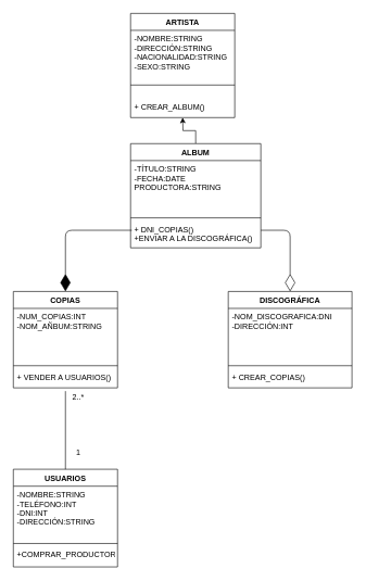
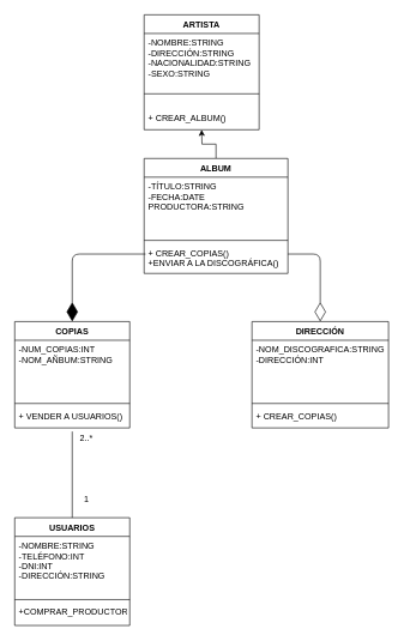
  <mxCell id="0" />
  <mxCell id="1" parent="0" />
  <mxCell id="2" value="ARTISTA" style="swimlane;fontStyle=1;align=center;verticalAlign=top;childLayout=stackLayout;horizontal=1;startSize=26;horizontalStack=0;resizeParent=1;resizeParentMax=0;resizeLast=0;collapsible=1;marginBottom=0;" vertex="1" parent="1"><mxGeometry x="200" y="20" width="160" height="160" as="geometry"><mxRectangle x="450" y="240" width="100" height="26" as="alternateBounds" /></mxGeometry></mxCell>
  <mxCell id="3" value="-NOMBRE:STRING&#10;-DIRECCIÓN:STRING&#10;-NACIONALIDAD:STRING&#10;-SEXO:STRING&#10;&#10;" style="text;strokeColor=none;fillColor=none;align=left;verticalAlign=top;spacingLeft=4;spacingRight=4;overflow=hidden;rotatable=0;points=[[0,0.5],[1,0.5]];portConstraint=eastwest;" vertex="1" parent="2"><mxGeometry y="26" width="160" height="64" as="geometry" /></mxCell>
  <mxCell id="4" value="" style="line;strokeWidth=1;fillColor=none;align=left;verticalAlign=middle;spacingTop=-1;spacingLeft=3;spacingRight=3;rotatable=0;labelPosition=right;points=[];portConstraint=eastwest;" vertex="1" parent="2"><mxGeometry y="90" width="160" height="40" as="geometry" /></mxCell>
  <mxCell id="5" value="+ CREAR_ALBUM()" style="text;strokeColor=none;fillColor=none;align=left;verticalAlign=top;spacingLeft=4;spacingRight=4;overflow=hidden;rotatable=0;points=[[0,0.5],[1,0.5]];portConstraint=eastwest;" vertex="1" parent="2"><mxGeometry y="130" width="160" height="30" as="geometry" /></mxCell>
  <mxCell id="6" style="edgeStyle=orthogonalEdgeStyle;rounded=0;orthogonalLoop=1;jettySize=auto;html=1;" edge="1" parent="1" source="7"><mxGeometry relative="1" as="geometry"><mxPoint x="280" y="180" as="targetPoint" /></mxGeometry></mxCell>
  <mxCell id="7" value="ALBUM" style="swimlane;fontStyle=1;align=center;verticalAlign=top;childLayout=stackLayout;horizontal=1;startSize=26;horizontalStack=0;resizeParent=1;resizeParentMax=0;resizeLast=0;collapsible=1;marginBottom=0;" vertex="1" parent="1"><mxGeometry x="200" y="220" width="200" height="160" as="geometry" /></mxCell>
  <mxCell id="8" value="-TÍTULO:STRING&#10;-FECHA:DATE&#10;PRODUCTORA:STRING" style="text;strokeColor=none;fillColor=none;align=left;verticalAlign=top;spacingLeft=4;spacingRight=4;overflow=hidden;rotatable=0;points=[[0,0.5],[1,0.5]];portConstraint=eastwest;" vertex="1" parent="7"><mxGeometry y="26" width="200" height="84" as="geometry" /></mxCell>
  <mxCell id="9" value="" style="line;strokeWidth=1;fillColor=none;align=left;verticalAlign=middle;spacingTop=-1;spacingLeft=3;spacingRight=3;rotatable=0;labelPosition=right;points=[];portConstraint=eastwest;" vertex="1" parent="7"><mxGeometry y="110" width="200" height="8" as="geometry" /></mxCell>
- <mxCell id="10" value="+ DNI_COPIAS()&#10;+ENVIAR A LA DISCOGRÁFICA()" style="text;strokeColor=none;fillColor=none;align=left;verticalAlign=top;spacingLeft=4;spacingRight=4;overflow=hidden;rotatable=0;points=[[0,0.5],[1,0.5]];portConstraint=eastwest;" vertex="1" parent="7"><mxGeometry y="118" width="200" height="42" as="geometry" /></mxCell>
- <mxCell id="11" value="DISCOGRÁFICA" style="swimlane;fontStyle=1;align=center;verticalAlign=top;childLayout=stackLayout;horizontal=1;startSize=26;horizontalStack=0;resizeParent=1;resizeParentMax=0;resizeLast=0;collapsible=1;marginBottom=0;" vertex="1" parent="1"><mxGeometry x="350" y="447" width="190" height="148" as="geometry" /></mxCell>
- <mxCell id="12" value="-NOM_DISCOGRAFICA:DNI&#10;-DIRECCIÓN:INT&#10;" style="text;strokeColor=none;fillColor=none;align=left;verticalAlign=top;spacingLeft=4;spacingRight=4;overflow=hidden;rotatable=0;points=[[0,0.5],[1,0.5]];portConstraint=eastwest;" vertex="1" parent="11"><mxGeometry y="26" width="190" height="84" as="geometry" /></mxCell>
+ <mxCell id="10" value="+ CREAR_COPIAS()&#10;+ENVIAR A LA DISCOGRÁFICA()" style="text;strokeColor=none;fillColor=none;align=left;verticalAlign=top;spacingLeft=4;spacingRight=4;overflow=hidden;rotatable=0;points=[[0,0.5],[1,0.5]];portConstraint=eastwest;" vertex="1" parent="7"><mxGeometry y="118" width="200" height="42" as="geometry" /></mxCell>
+ <mxCell id="11" value="DIRECCIÓN" style="swimlane;fontStyle=1;align=center;verticalAlign=top;childLayout=stackLayout;horizontal=1;startSize=26;horizontalStack=0;resizeParent=1;resizeParentMax=0;resizeLast=0;collapsible=1;marginBottom=0;" vertex="1" parent="1"><mxGeometry x="350" y="447" width="190" height="148" as="geometry" /></mxCell>
+ <mxCell id="12" value="-NOM_DISCOGRAFICA:STRING&#10;-DIRECCIÓN:INT&#10;" style="text;strokeColor=none;fillColor=none;align=left;verticalAlign=top;spacingLeft=4;spacingRight=4;overflow=hidden;rotatable=0;points=[[0,0.5],[1,0.5]];portConstraint=eastwest;" vertex="1" parent="11"><mxGeometry y="26" width="190" height="84" as="geometry" /></mxCell>
  <mxCell id="13" value="" style="line;strokeWidth=1;fillColor=none;align=left;verticalAlign=middle;spacingTop=-1;spacingLeft=3;spacingRight=3;rotatable=0;labelPosition=right;points=[];portConstraint=eastwest;" vertex="1" parent="11"><mxGeometry y="110" width="190" height="8" as="geometry" /></mxCell>
  <mxCell id="14" value="+ CREAR_COPIAS()" style="text;strokeColor=none;fillColor=none;align=left;verticalAlign=top;spacingLeft=4;spacingRight=4;overflow=hidden;rotatable=0;points=[[0,0.5],[1,0.5]];portConstraint=eastwest;" vertex="1" parent="11"><mxGeometry y="118" width="190" height="30" as="geometry" /></mxCell>
  <mxCell id="15" value="USUARIOS" style="swimlane;fontStyle=1;align=center;verticalAlign=top;childLayout=stackLayout;horizontal=1;startSize=26;horizontalStack=0;resizeParent=1;resizeParentMax=0;resizeLast=0;collapsible=1;marginBottom=0;" vertex="1" parent="1"><mxGeometry x="20" y="720" width="160" height="150" as="geometry" /></mxCell>
  <mxCell id="16" value="-NOMBRE:STRING&#10;-TELÉFONO:INT&#10;-DNI:INT&#10;-DIRECCIÓN:STRING" style="text;strokeColor=none;fillColor=none;align=left;verticalAlign=top;spacingLeft=4;spacingRight=4;overflow=hidden;rotatable=0;points=[[0,0.5],[1,0.5]];portConstraint=eastwest;" vertex="1" parent="15"><mxGeometry y="26" width="160" height="84" as="geometry" /></mxCell>
  <mxCell id="17" value="" style="line;strokeWidth=1;fillColor=none;align=left;verticalAlign=middle;spacingTop=-1;spacingLeft=3;spacingRight=3;rotatable=0;labelPosition=right;points=[];portConstraint=eastwest;" vertex="1" parent="15"><mxGeometry y="110" width="160" height="8" as="geometry" /></mxCell>
  <mxCell id="18" value="+COMPRAR_PRODUCTORA()&#10;" style="text;strokeColor=none;fillColor=none;align=left;verticalAlign=top;spacingLeft=4;spacingRight=4;overflow=hidden;rotatable=0;points=[[0,0.5],[1,0.5]];portConstraint=eastwest;" vertex="1" parent="15"><mxGeometry y="118" width="160" height="32" as="geometry" /></mxCell>
  <mxCell id="19" value="COPIAS" style="swimlane;fontStyle=1;align=center;verticalAlign=top;childLayout=stackLayout;horizontal=1;startSize=26;horizontalStack=0;resizeParent=1;resizeParentMax=0;resizeLast=0;collapsible=1;marginBottom=0;" vertex="1" parent="1"><mxGeometry x="20" y="447" width="160" height="148" as="geometry" /></mxCell>
  <mxCell id="20" value="-NUM_COPIAS:INT&#10;-NOM_AÑBUM:STRING&#10;" style="text;strokeColor=none;fillColor=none;align=left;verticalAlign=top;spacingLeft=4;spacingRight=4;overflow=hidden;rotatable=0;points=[[0,0.5],[1,0.5]];portConstraint=eastwest;" vertex="1" parent="19"><mxGeometry y="26" width="160" height="84" as="geometry" /></mxCell>
  <mxCell id="21" value="" style="line;strokeWidth=1;fillColor=none;align=left;verticalAlign=middle;spacingTop=-1;spacingLeft=3;spacingRight=3;rotatable=0;labelPosition=right;points=[];portConstraint=eastwest;" vertex="1" parent="19"><mxGeometry y="110" width="160" height="8" as="geometry" /></mxCell>
  <mxCell id="22" value="+ VENDER A USUARIOS()" style="text;strokeColor=none;fillColor=none;align=left;verticalAlign=top;spacingLeft=4;spacingRight=4;overflow=hidden;rotatable=0;points=[[0,0.5],[1,0.5]];portConstraint=eastwest;" vertex="1" parent="19"><mxGeometry y="118" width="160" height="30" as="geometry" /></mxCell>
  <mxCell id="23" value="" style="endArrow=diamondThin;endFill=1;endSize=24;html=1;entryX=0.5;entryY=0;entryDx=0;entryDy=0;" edge="1" parent="1" target="19"><mxGeometry width="160" relative="1" as="geometry"><mxPoint x="202" y="353" as="sourcePoint" /><mxPoint x="110" y="390" as="targetPoint" /><Array as="points"><mxPoint x="100" y="353" /></Array></mxGeometry></mxCell>
  <mxCell id="24" value="" style="endArrow=diamondThin;endFill=0;endSize=24;html=1;entryX=0.5;entryY=0;entryDx=0;entryDy=0;" edge="1" parent="1" target="11"><mxGeometry width="160" relative="1" as="geometry"><mxPoint x="400" y="353" as="sourcePoint" /><mxPoint x="510" y="410" as="targetPoint" /><Array as="points"><mxPoint x="445" y="353" /></Array></mxGeometry></mxCell>
  <mxCell id="25" value="" style="endArrow=none;html=1;exitX=0.5;exitY=0;exitDx=0;exitDy=0;" edge="1" parent="1" source="15"><mxGeometry width="50" height="50" relative="1" as="geometry"><mxPoint x="0" y="700" as="sourcePoint" /><mxPoint x="100" y="600" as="targetPoint" /></mxGeometry></mxCell>
  <mxCell id="26" value="2..*" style="text;html=1;strokeColor=none;fillColor=none;align=center;verticalAlign=middle;whiteSpace=wrap;rounded=0;" vertex="1" parent="1"><mxGeometry x="100" y="600" width="40" height="20" as="geometry" /></mxCell>
  <mxCell id="27" value="1" style="text;html=1;strokeColor=none;fillColor=none;align=center;verticalAlign=middle;whiteSpace=wrap;rounded=0;" vertex="1" parent="1"><mxGeometry x="100" y="685" width="40" height="20" as="geometry" /></mxCell>
